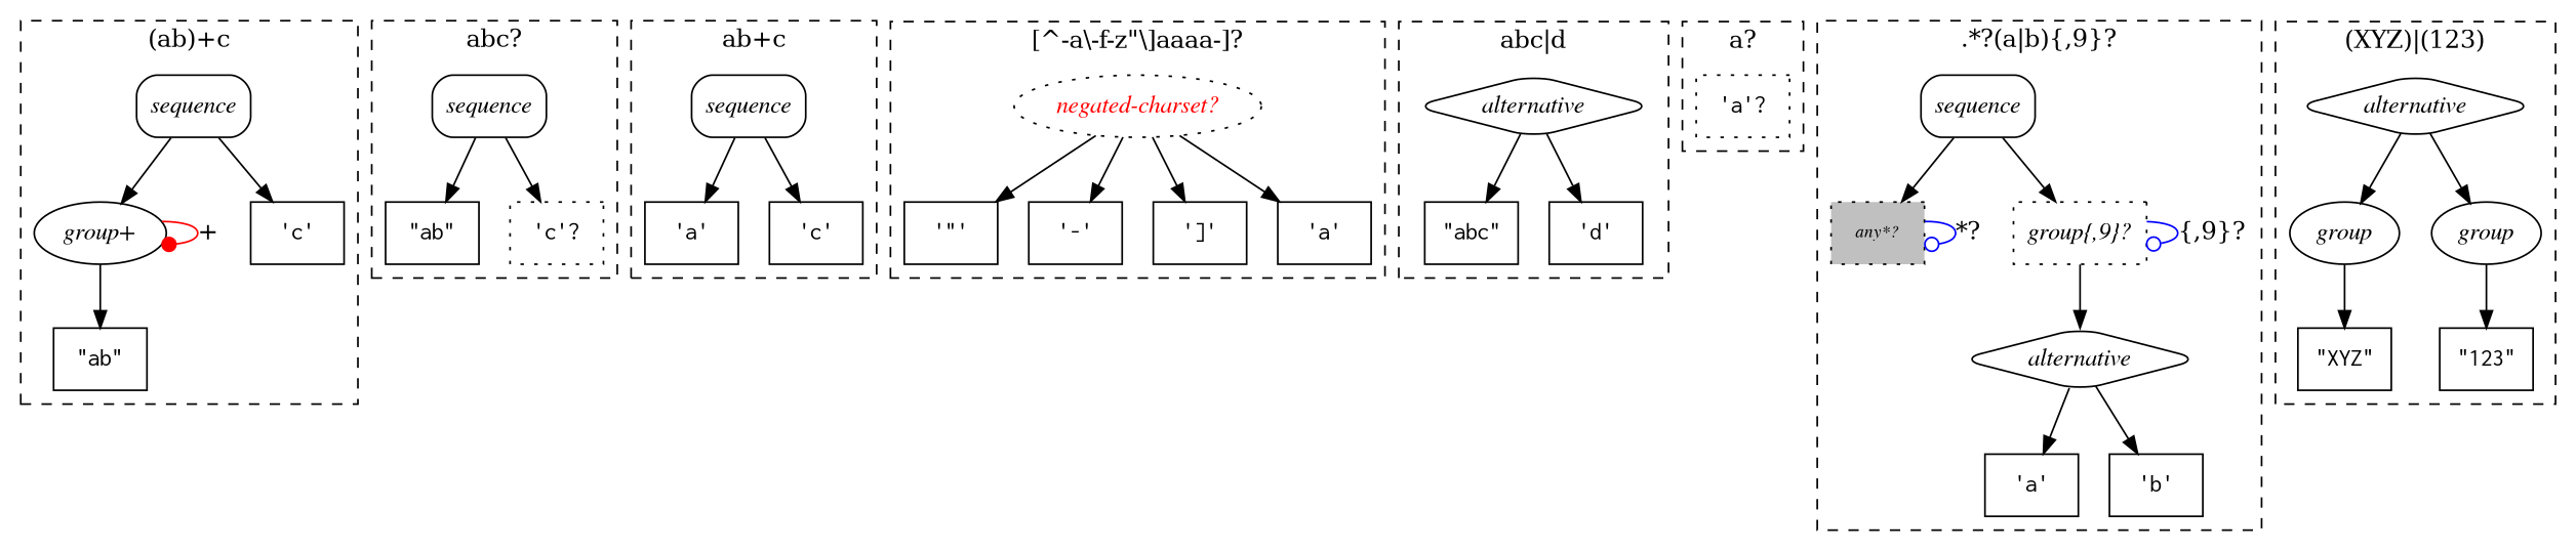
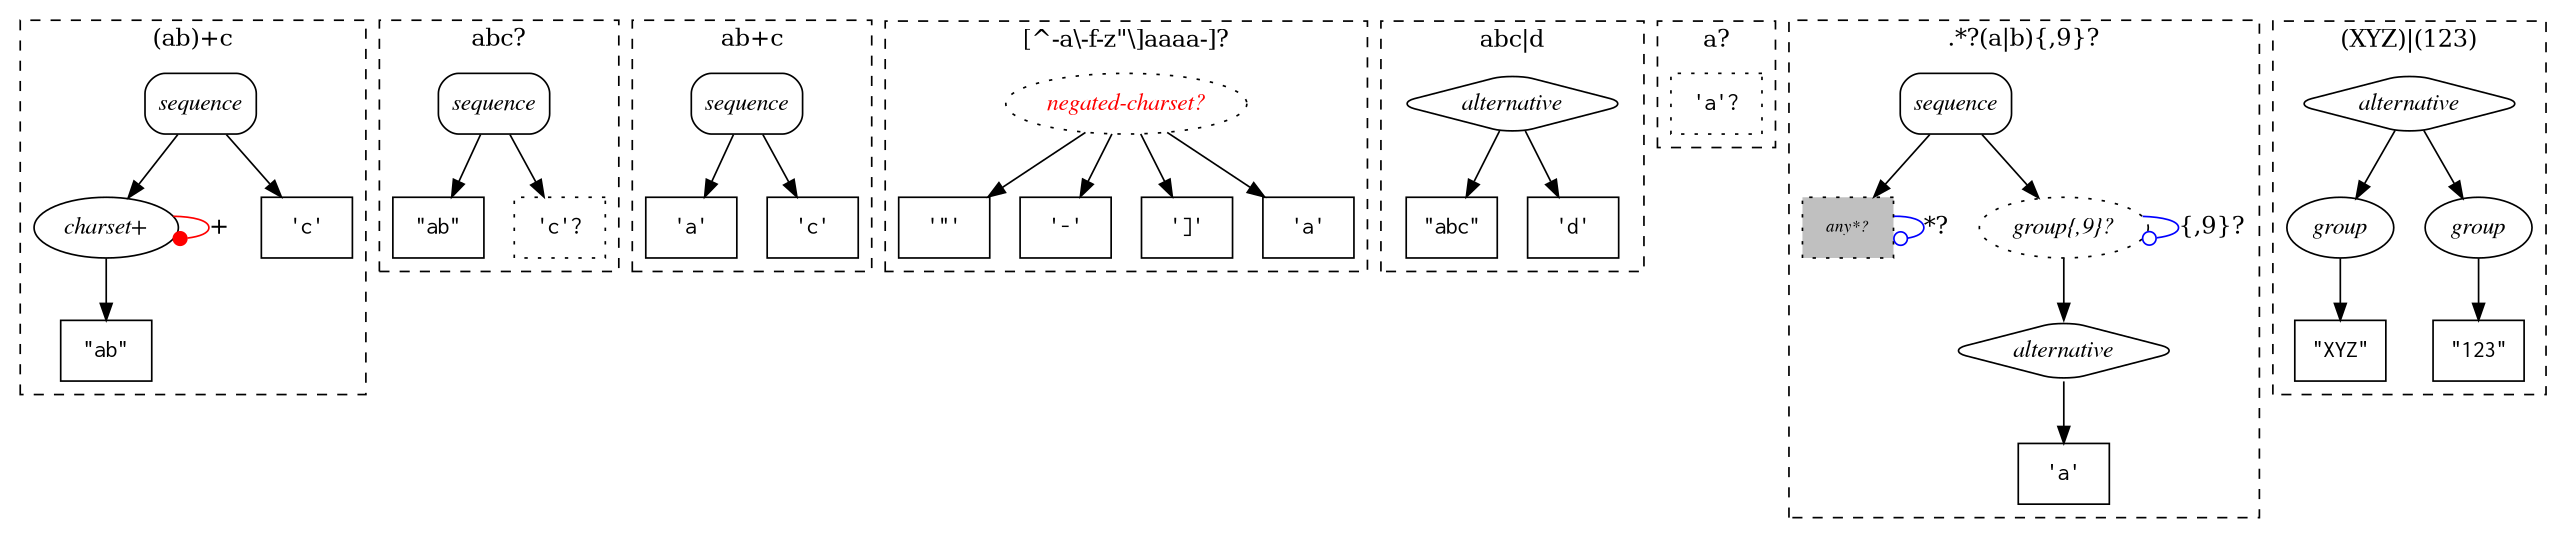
  digraph {
    node [fontname=Courier shape=box]
    n1 [label="\"ab\""]
-   n2 [fontname="Times,italic" label="group+" shape=""]
+   n2 [fontname="Times,italic" label="charset+" shape=""]
    n3 [label="'c'"]
    n4 [fontname="Times,italic" label=sequence shape=Mrecord]
    n5 [label="\"ab\""]
    n6 [label="'c'?" style="dotted,"]
    n7 [fontname="Times,italic" label=sequence shape=Mrecord]
    n8 [label="'a'"]
    n9 [label="'c'"]
    n10 [fontname="Times,italic" label=sequence shape=Mrecord]
    n11 [label="'\"'"]
    n12 [label="'-'"]
    n13 [label="']'"]
    n14 [label="'a'"]
    n15 [fontcolor=red fontname="Times,italic" label="negated-charset?" style="dotted," shape=""]
    n16 [label="\"abc\""]
    n17 [label="'d'"]
    n18 [fontname="Times,italic" label=alternative shape=diamond style="rounded,"]
    n19 [label="'a'?" style="dotted,"]
    n20 [fillcolor=gray fontname="Times,italic" fontsize=10 label="any*?" style="filled,dotted,"]
    n21 [label="'a'"]
-   n22 [label="'b'"]
    n23 [fontname="Times,italic" label=alternative shape=diamond style="rounded,"]
-   n24 [fontname="Times,italic" label="group{,9}?" style="dotted,"]
+   n24 [fontname="Times,italic" label="group{,9}?" style="dotted," shape=""]
    n25 [fontname="Times,italic" label=sequence shape=Mrecord]
    n26 [label="\"XYZ\""]
    n27 [fontname="Times,italic" label=group shape=""]
    n28 [label="\"123\""]
    n29 [fontname="Times,italic" label=group shape=""]
    n30 [fontname="Times,italic" label=alternative shape=diamond style="rounded,"]
    subgraph cluster_1 {
      label="(ab)+c"
      style=dashed
      n1
      n2
      n3
      n4
    }
    subgraph cluster_2 {
      label="abc?"
      style=dashed
      n5
      n6
      n7
    }
    subgraph cluster_3 {
      label="ab+c"
      style=dashed
      n8
      n9
      n10
    }
    subgraph cluster_4 {
      label="[^-a\\-f-z\"\\]aaaa-]?"
      style=dashed
      n11
      n12
      n13
      n14
      n15
    }
    subgraph cluster_5 {
      label="abc|d"
      style=dashed
      n16
      n17
      n18
    }
    subgraph cluster_6 {
      label="a?"
      style=dashed
      n19
    }
    subgraph cluster_7 {
      label=".*?(a|b){,9}?"
      style=dashed
      n20
      n21
-     n22
      n23
      n24
      n25
    }
    subgraph cluster_8 {
      label="(XYZ)|(123)"
      style=dashed
      n26
      n27
      n28
      n29
      n30
    }
    n2 -> n1
    n2 -> n2 [arrowhead=dot color=red label="+"]
    n4 -> n2
    n4 -> n3
    n7 -> n5
    n7 -> n6
    n10 -> n8
    n10 -> n9
    n15 -> n11
    n15 -> n12
    n15 -> n13
    n15 -> n14
    n18 -> n16
    n18 -> n17
    n20 -> n20 [arrowhead=odot color=blue label="*?"]
    n23 -> n21
-   n23 -> n22
    n24 -> n23
    n24 -> n24 [arrowhead=odot color=blue label="{,9}?"]
    n25 -> n20
    n25 -> n24
    n27 -> n26
    n29 -> n28
    n30 -> n27
    n30 -> n29
  }
